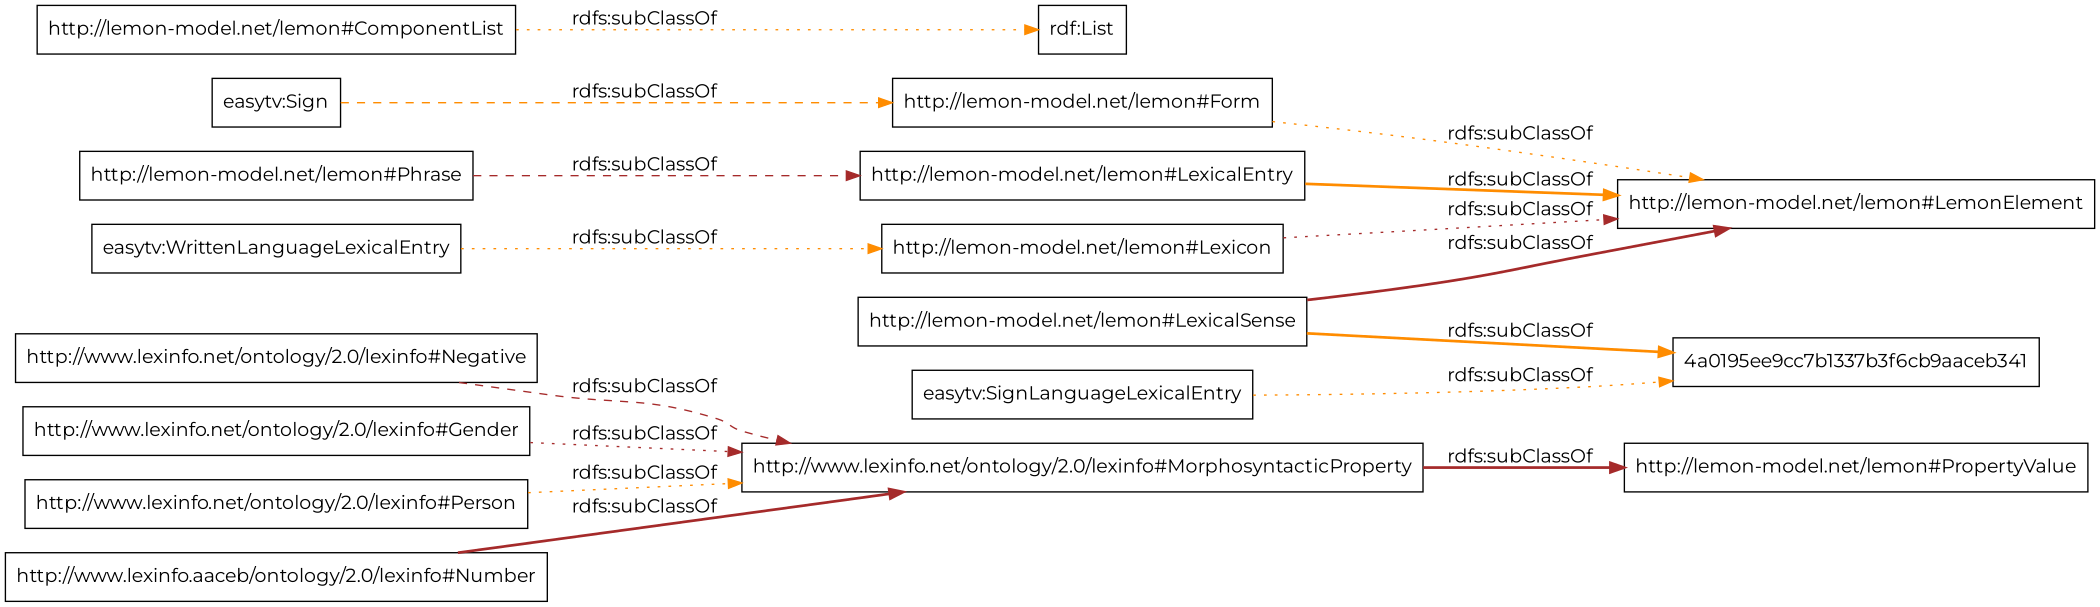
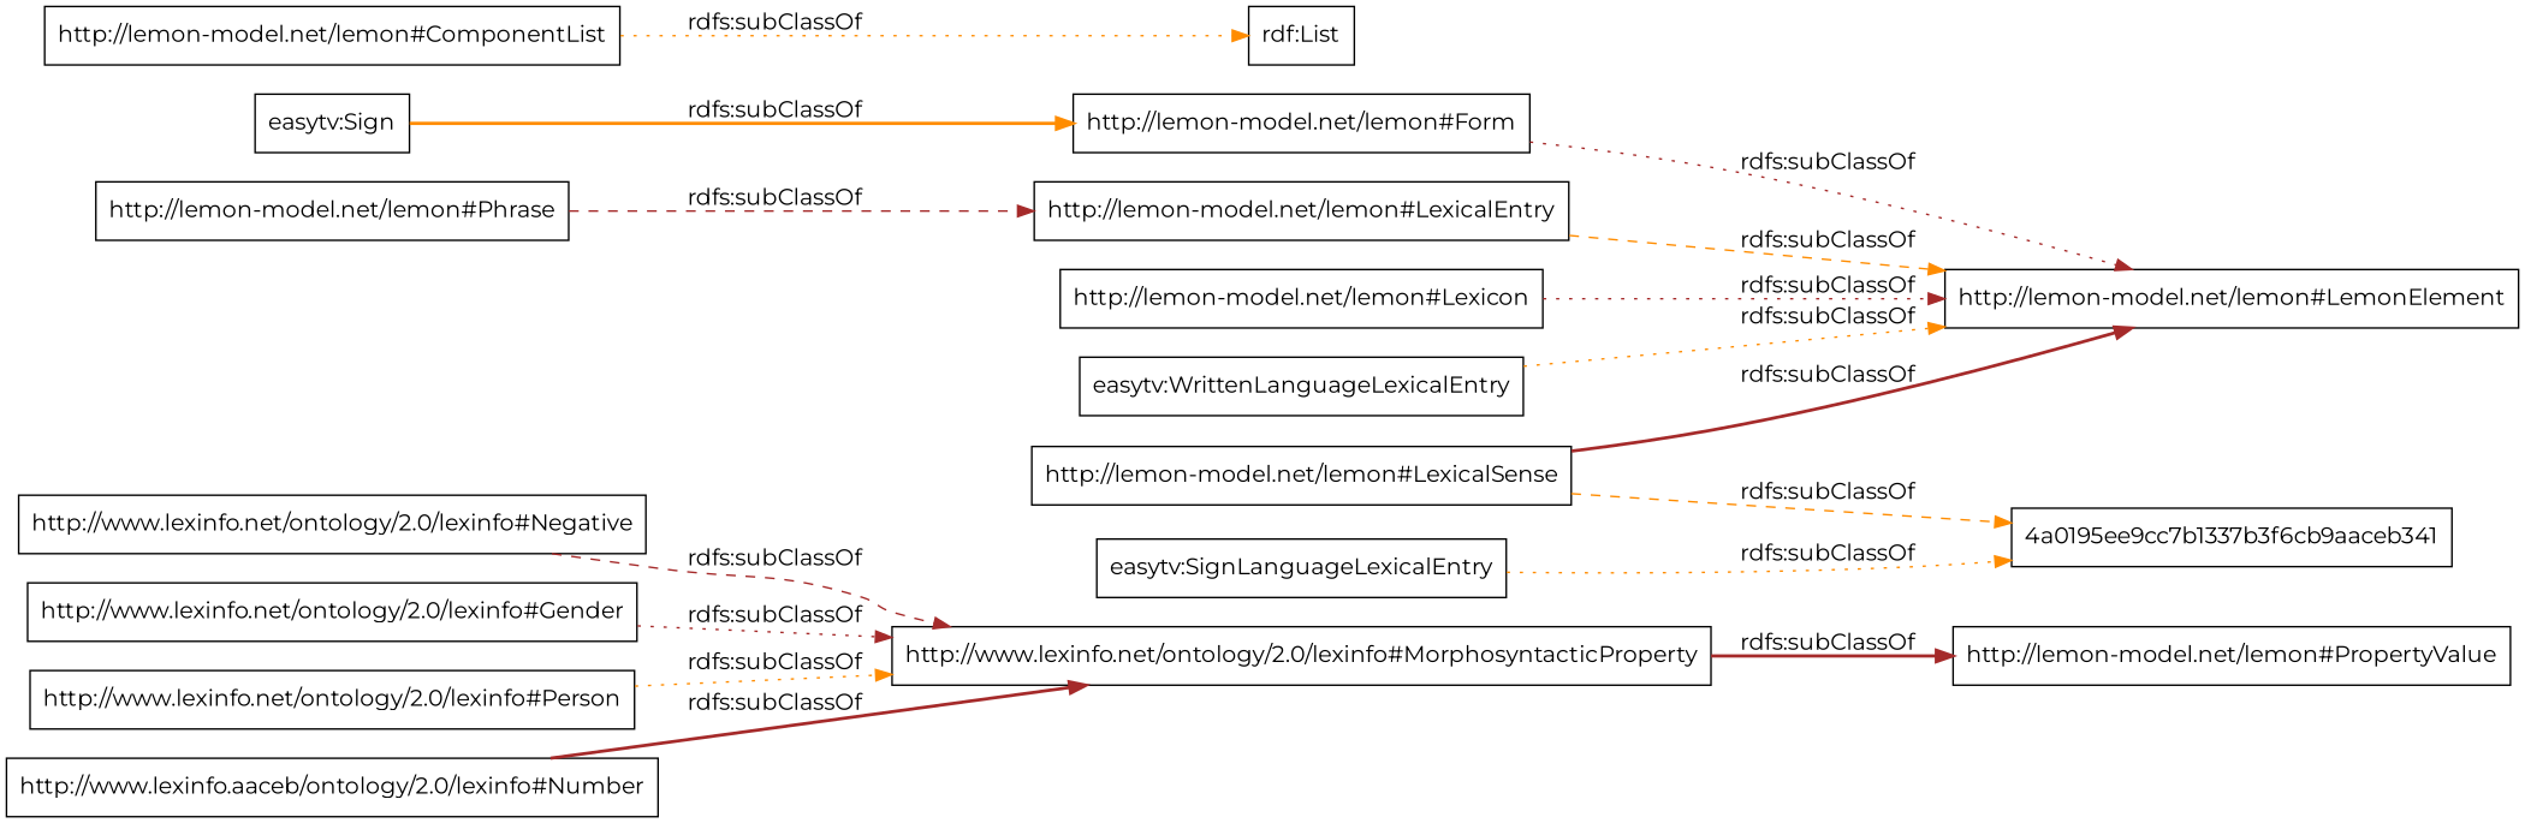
  digraph {
    fontname=Montserrat
    rankdir=LR
    node [color=black fontname=Montserrat shape=rectangle]
    edge [color=brown fontname=Montserrat style=dotted]
    "http://www.lexinfo.net/ontology/2.0/lexinfo#Negative"
    "http://www.lexinfo.net/ontology/2.0/lexinfo#MorphosyntacticProperty"
    "http://lemon-model.net/lemon#PropertyValue"
    "easytv:Sign"
    "http://lemon-model.net/lemon#Form"
    "http://lemon-model.net/lemon#LemonElement"
    "http://www.lexinfo.net/ontology/2.0/lexinfo#Gender"
    "http://lemon-model.net/lemon#ComponentList"
    "rdf:List"
    "http://www.lexinfo.net/ontology/2.0/lexinfo#Person"
    "http://lemon-model.net/lemon#LexicalEntry"
    n12 [label="http://www.lexinfo.aaceb/ontology/2.0/lexinfo#Number"]
    "http://lemon-model.net/lemon#Lexicon"
    "easytv:WrittenLanguageLexicalEntry"
    "easytv:SignLanguageLexicalEntry"
    "4a0195ee9cc7b1337b3f6cb9aaceb341"
    "http://lemon-model.net/lemon#Phrase"
    "http://lemon-model.net/lemon#LexicalSense"
    "http://www.lexinfo.net/ontology/2.0/lexinfo#Negative" -> "http://www.lexinfo.net/ontology/2.0/lexinfo#MorphosyntacticProperty" [label="rdfs:subClassOf" style=dashed]
    "http://www.lexinfo.net/ontology/2.0/lexinfo#MorphosyntacticProperty" -> "http://lemon-model.net/lemon#PropertyValue" [label="rdfs:subClassOf" style=bold]
-   "easytv:Sign" -> "http://lemon-model.net/lemon#Form" [color=darkorange label="rdfs:subClassOf" style=dashed]
-   "http://lemon-model.net/lemon#Form" -> "http://lemon-model.net/lemon#LemonElement" [color=darkorange label="rdfs:subClassOf"]
+   "easytv:Sign" -> "http://lemon-model.net/lemon#Form" [color=darkorange label="rdfs:subClassOf" style=bold]
+   "http://lemon-model.net/lemon#Form" -> "http://lemon-model.net/lemon#LemonElement" [label="rdfs:subClassOf"]
    "http://www.lexinfo.net/ontology/2.0/lexinfo#Gender" -> "http://www.lexinfo.net/ontology/2.0/lexinfo#MorphosyntacticProperty" [label="rdfs:subClassOf"]
    "http://lemon-model.net/lemon#ComponentList" -> "rdf:List" [color=darkorange label="rdfs:subClassOf"]
    "http://www.lexinfo.net/ontology/2.0/lexinfo#Person" -> "http://www.lexinfo.net/ontology/2.0/lexinfo#MorphosyntacticProperty" [color=darkorange label="rdfs:subClassOf"]
-   "http://lemon-model.net/lemon#LexicalEntry" -> "http://lemon-model.net/lemon#LemonElement" [color=darkorange label="rdfs:subClassOf" style=bold]
+   "http://lemon-model.net/lemon#LexicalEntry" -> "http://lemon-model.net/lemon#LemonElement" [color=darkorange label="rdfs:subClassOf" style=dashed]
    n12 -> "http://www.lexinfo.net/ontology/2.0/lexinfo#MorphosyntacticProperty" [label="rdfs:subClassOf" style=bold]
    "http://lemon-model.net/lemon#Lexicon" -> "http://lemon-model.net/lemon#LemonElement" [label="rdfs:subClassOf"]
-   "easytv:WrittenLanguageLexicalEntry" -> "http://lemon-model.net/lemon#Lexicon" [color=darkorange label="rdfs:subClassOf"]
+   "easytv:WrittenLanguageLexicalEntry" -> "http://lemon-model.net/lemon#LemonElement" [color=darkorange label="rdfs:subClassOf"]
    "easytv:SignLanguageLexicalEntry" -> "4a0195ee9cc7b1337b3f6cb9aaceb341" [color=darkorange label="rdfs:subClassOf"]
    "http://lemon-model.net/lemon#Phrase" -> "http://lemon-model.net/lemon#LexicalEntry" [label="rdfs:subClassOf" style=dashed]
    "http://lemon-model.net/lemon#LexicalSense" -> "http://lemon-model.net/lemon#LemonElement" [label="rdfs:subClassOf" style=bold]
-   "http://lemon-model.net/lemon#LexicalSense" -> "4a0195ee9cc7b1337b3f6cb9aaceb341" [color=darkorange label="rdfs:subClassOf" style=bold]
+   "http://lemon-model.net/lemon#LexicalSense" -> "4a0195ee9cc7b1337b3f6cb9aaceb341" [color=darkorange label="rdfs:subClassOf" style=dashed]
  }
